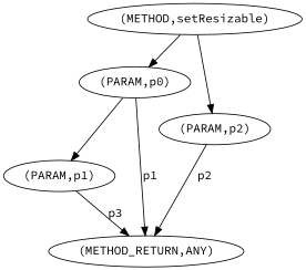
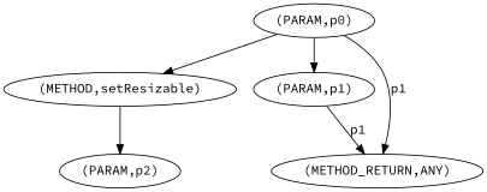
  digraph {
    fontname="Source Code Pro"
    node [fontname="Source Code Pro"]
    edge [fontname="Source Code Pro"]
    n1 [label=<(METHOD,setResizable)>]
    n2 [label=<(PARAM,p0)>]
    n3 [label=<(PARAM,p2)>]
    n4 [label=<(PARAM,p1)>]
    n5 [label=<(METHOD_RETURN,ANY)>]
-   n1 -> n2
+   n2 -> n1
    n1 -> n3
    n2 -> n4
    n2 -> n5 [label=p1]
-   n3 -> n5 [label=p2]
-   n4 -> n5 [label=p3]
+   n4 -> n5 [label=p1]
  }
